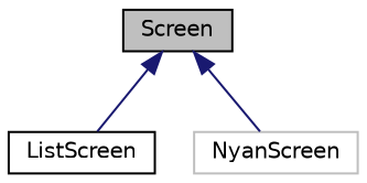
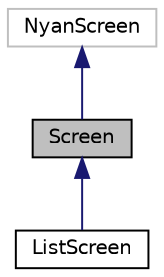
  digraph {
    node [color=black fillcolor=white fontname=Helvetica fontsize=10 shape=record style=filled]
    edge [color=midnightblue dir=back fontname=Helvetica fontsize=10 labelfontname=Helvetica labelfontsize=10 style=solid]
    n1 [fillcolor=grey75 fontcolor=black height=0.2 label=Screen width=0.4]
    n2 [height=0.2 label=ListScreen width=0.4]
    n3 [color=grey75 height=0.2 label=NyanScreen width=0.4]
    n1 -> n2
-   n1 -> n3
+   n3 -> n1
  }
